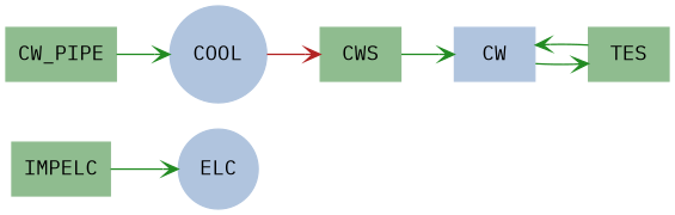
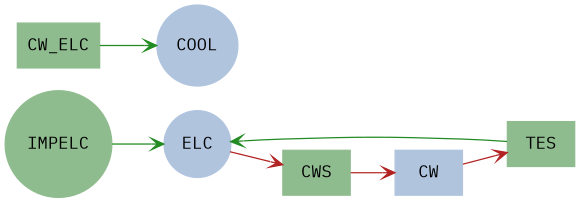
  strict digraph {
    fontname="IBM Plex Mono"
    rankdir=LR
    node [color=darkseagreen fontcolor=black fontname="IBM Plex Mono" shape=box style=filled]
    edge [arrowhead=vee color=forestgreen fontname="IBM Plex Mono" labelfontcolor=lightgreen]
-   IMPELC
+   IMPELC [shape=circle]
    CWS
    TES
-   CW_PIPE
+   CW_PIPE [label=CW_ELC]
    COOL [color=lightsteelblue fillcolor=lightsteelblue shape=circle fontcolor=""]
    ELC [color=lightsteelblue fillcolor=lightsteelblue shape=circle fontcolor=""]
    CW [color=lightsteelblue fillcolor=lightsteelblue fontcolor=""]
    subgraph sub_1 {
      rank=same
      IMPELC
    }
    subgraph sub_2 {
      IMPELC
      CWS
      TES
      CW_PIPE
    }
    subgraph sub_3 {
      COOL
      ELC
      CW
    }
    subgraph sub_4 {
      CWS
      TES
      CW_PIPE
      ELC
      CW
    }
    subgraph sub_5 {
      IMPELC
      CWS
      TES
      CW_PIPE
      COOL
      ELC
      CW
    }
    IMPELC -> ELC
-   CWS -> CW
-   TES -> CW
+   CWS -> CW [color=firebrick]
+   TES -> ELC
    CW_PIPE -> COOL
-   COOL -> CWS [color=firebrick]
-   CW -> TES
+   ELC -> CWS [color=firebrick]
+   CW -> TES [color=firebrick]
  }
